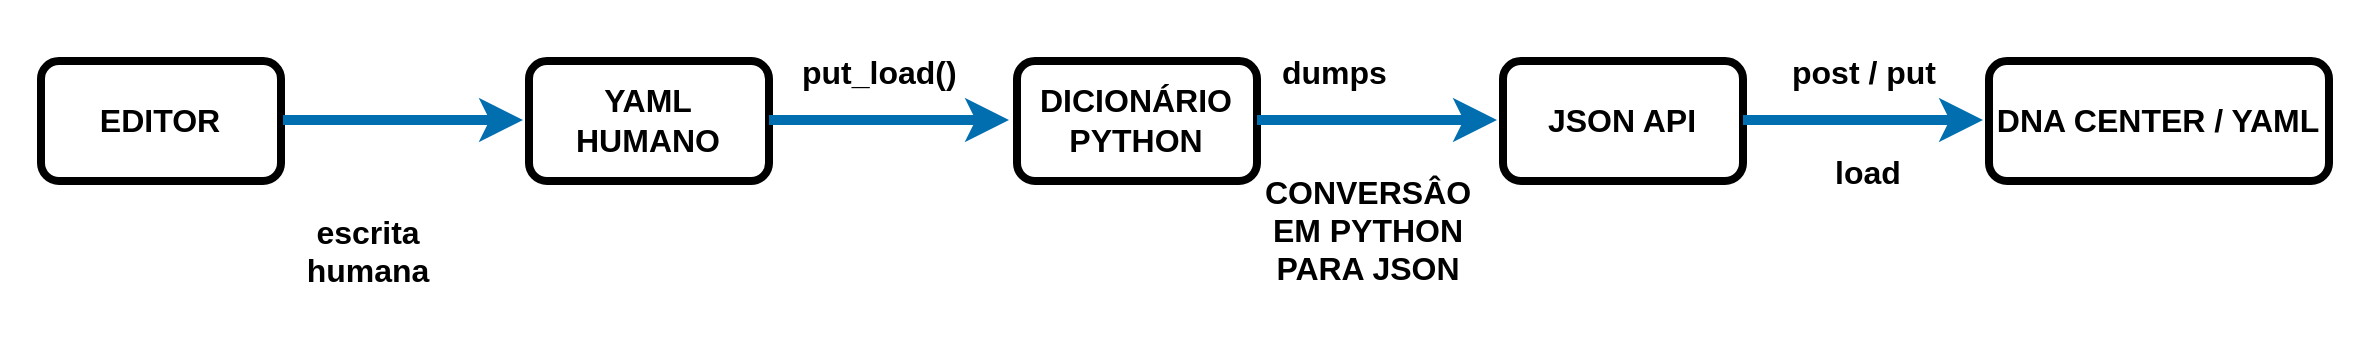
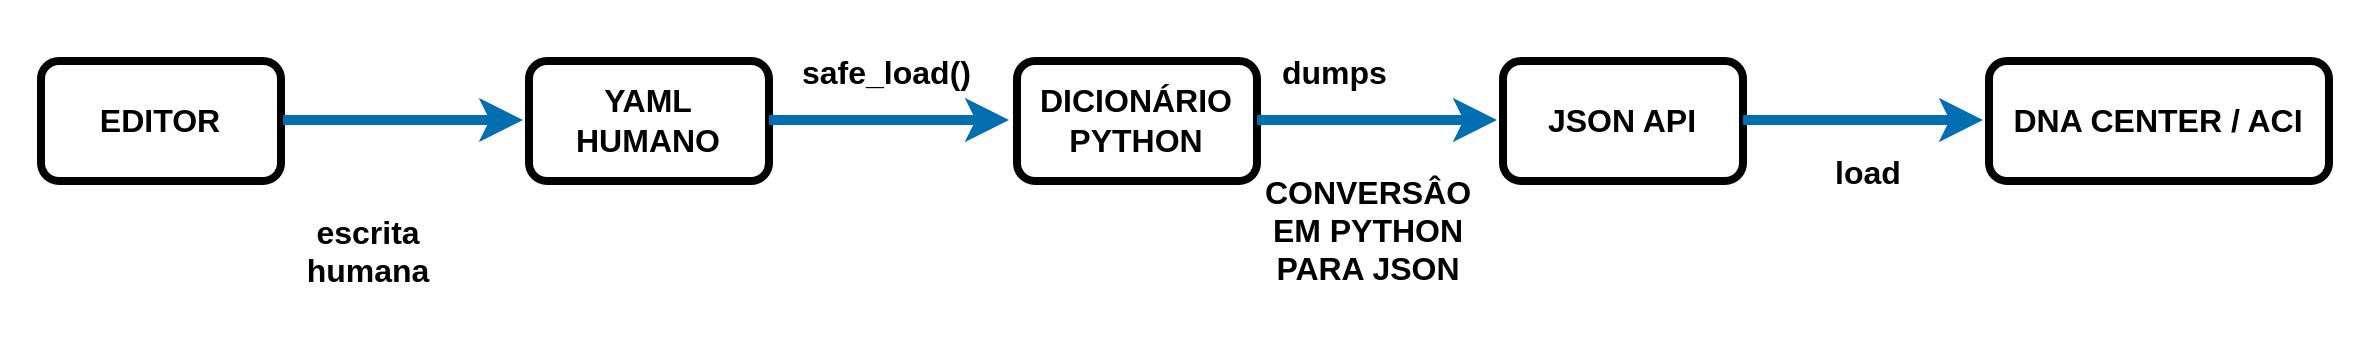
  <mxCell id="0" />
  <mxCell id="1" parent="0" />
  <mxCell id="2" value="&lt;font style=&quot;font-size: 16px;&quot;&gt;&lt;b&gt;EDITOR&lt;/b&gt;&lt;/font&gt;" style="rounded=1;whiteSpace=wrap;html=1;gradientColor=none;strokeWidth=4;strokeColor=light-dark(#000000,#66B2FF);" parent="1" vertex="1"><mxGeometry x="20" y="30" width="120" height="60" as="geometry" /></mxCell>
  <mxCell id="3" value="&lt;b&gt;&lt;font style=&quot;font-size: 16px;&quot;&gt;YAML HUMANO&lt;/font&gt;&lt;/b&gt;" style="rounded=1;whiteSpace=wrap;html=1;gradientColor=none;strokeWidth=4;strokeColor=light-dark(#000000,#66B2FF);" parent="1" vertex="1"><mxGeometry x="264" y="30" width="120" height="60" as="geometry" /></mxCell>
  <mxCell id="4" value="&lt;b&gt;&lt;font style=&quot;font-size: 16px;&quot;&gt;DICIONÁRIO PYTHON&lt;/font&gt;&lt;/b&gt;" style="rounded=1;whiteSpace=wrap;html=1;gradientColor=none;strokeWidth=4;strokeColor=light-dark(#000000,#66B2FF);" parent="1" vertex="1"><mxGeometry x="508" y="30" width="120" height="60" as="geometry" /></mxCell>
  <mxCell id="5" value="&lt;b&gt;&lt;font style=&quot;font-size: 16px;&quot;&gt;JSON API&lt;/font&gt;&lt;/b&gt;" style="rounded=1;whiteSpace=wrap;html=1;gradientColor=none;strokeWidth=4;strokeColor=light-dark(#000000,#66B2FF);" parent="1" vertex="1"><mxGeometry x="751" y="30" width="120" height="60" as="geometry" /></mxCell>
- <mxCell id="6" value="&lt;b&gt;&lt;font style=&quot;font-size: 16px;&quot;&gt;DNA CENTER / YAML&lt;/font&gt;&lt;/b&gt;" style="rounded=1;whiteSpace=wrap;html=1;gradientColor=none;strokeWidth=4;strokeColor=light-dark(#000000,#66B2FF);" parent="1" vertex="1"><mxGeometry x="994" y="30" width="170" height="60" as="geometry" /></mxCell>
+ <mxCell id="6" value="&lt;b&gt;&lt;font style=&quot;font-size: 16px;&quot;&gt;DNA CENTER / ACI&lt;/font&gt;&lt;/b&gt;" style="rounded=1;whiteSpace=wrap;html=1;gradientColor=none;strokeWidth=4;strokeColor=light-dark(#000000,#66B2FF);" parent="1" vertex="1"><mxGeometry x="994" y="30" width="170" height="60" as="geometry" /></mxCell>
  <mxCell id="7" value="&lt;font style=&quot;font-size: 16px;&quot;&gt;&lt;b&gt;dumps&lt;/b&gt;&lt;/font&gt;" style="text;html=1;whiteSpace=wrap;overflow=hidden;rounded=0;" parent="1" vertex="1"><mxGeometry x="639" y="20" width="60" height="30" as="geometry" /></mxCell>
  <mxCell id="8" value="" style="endArrow=classic;html=1;rounded=0;strokeWidth=5;fillColor=#1ba1e2;strokeColor=#006EAF;" parent="1" edge="1"><mxGeometry width="50" height="50" relative="1" as="geometry"><mxPoint x="384" y="59.5" as="sourcePoint" /><mxPoint x="504" y="59.5" as="targetPoint" /></mxGeometry></mxCell>
  <mxCell id="9" value="" style="endArrow=classic;html=1;rounded=0;strokeWidth=5;fillColor=#1ba1e2;strokeColor=#006EAF;" parent="1" edge="1"><mxGeometry width="50" height="50" relative="1" as="geometry"><mxPoint x="141" y="59.5" as="sourcePoint" /><mxPoint x="261" y="59.5" as="targetPoint" /></mxGeometry></mxCell>
  <mxCell id="10" value="" style="endArrow=classic;html=1;rounded=0;strokeWidth=5;fillColor=#1ba1e2;strokeColor=#006EAF;" parent="1" edge="1"><mxGeometry width="50" height="50" relative="1" as="geometry"><mxPoint x="628" y="59.5" as="sourcePoint" /><mxPoint x="748" y="59.5" as="targetPoint" /></mxGeometry></mxCell>
  <mxCell id="11" value="" style="endArrow=classic;html=1;rounded=0;strokeWidth=5;fillColor=#1ba1e2;strokeColor=#006EAF;" parent="1" edge="1"><mxGeometry width="50" height="50" relative="1" as="geometry"><mxPoint x="871" y="59.5" as="sourcePoint" /><mxPoint x="991" y="59.5" as="targetPoint" /></mxGeometry></mxCell>
  <mxCell id="12" value="&lt;div align=&quot;center&quot;&gt;&lt;font style=&quot;font-size: 16px;&quot;&gt;CONVERSÂO EM PYTHON PARA JSON&lt;/font&gt;&lt;/div&gt;" style="text;html=1;whiteSpace=wrap;overflow=hidden;rounded=0;align=center;fontStyle=1" parent="1" vertex="1"><mxGeometry x="624" y="80" width="120" height="60" as="geometry" /></mxCell>
- <mxCell id="13" value="&lt;font style=&quot;font-size: 16px;&quot;&gt;&lt;b&gt;&lt;font&gt;post / put&lt;/font&gt;&lt;/b&gt;&lt;/font&gt;" style="text;html=1;whiteSpace=wrap;overflow=hidden;rounded=0;" parent="1" vertex="1"><mxGeometry x="894" y="20" width="80" height="30" as="geometry" /></mxCell>
  <mxCell id="14" value="&lt;b&gt;&lt;font style=&quot;font-size: 16px;&quot;&gt;escrita humana&lt;/font&gt;&lt;/b&gt;" style="text;html=1;whiteSpace=wrap;overflow=hidden;rounded=0;align=center;" vertex="1" parent="1"><mxGeometry x="149" y="100" width="70" height="50" as="geometry" /></mxCell>
- <mxCell id="15" value="&lt;b&gt;&lt;font style=&quot;font-size: 16px;&quot;&gt;put_load()&lt;/font&gt;&lt;/b&gt;" style="text;html=1;whiteSpace=wrap;overflow=hidden;rounded=0;" vertex="1" parent="1"><mxGeometry x="399" y="20" width="90" height="30" as="geometry" /></mxCell>
+ <mxCell id="15" value="&lt;b&gt;&lt;font style=&quot;font-size: 16px;&quot;&gt;safe_load()&lt;/font&gt;&lt;/b&gt;" style="text;html=1;whiteSpace=wrap;overflow=hidden;rounded=0;" vertex="1" parent="1"><mxGeometry x="399" y="20" width="90" height="30" as="geometry" /></mxCell>
  <mxCell id="16" value="&lt;b&gt;&lt;font style=&quot;font-size: 16px;&quot;&gt;load&lt;/font&gt;&lt;/b&gt;" style="text;html=1;whiteSpace=wrap;overflow=hidden;rounded=0;align=center;" vertex="1" parent="1"><mxGeometry x="894" y="70" width="80" height="30" as="geometry" /></mxCell>
